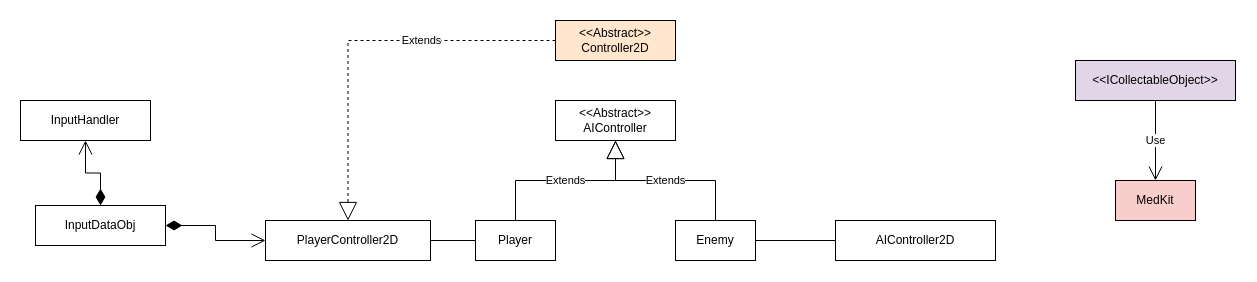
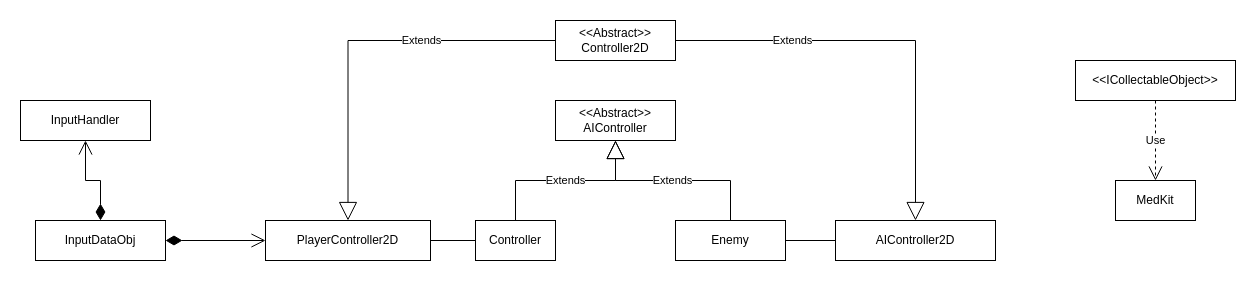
  <mxCell id="0" />
  <mxCell id="1" parent="0" />
- <mxCell id="2" value="Player" style="rounded=0;whiteSpace=wrap;html=1;" parent="1" vertex="1"><mxGeometry x="475" y="220" width="80" height="40" as="geometry" /></mxCell>
- <mxCell id="3" value="Enemy" style="rounded=0;whiteSpace=wrap;html=1;" parent="1" vertex="1"><mxGeometry x="675" y="220" width="80" height="40" as="geometry" /></mxCell>
- <mxCell id="4" value="MedKit" style="rounded=0;whiteSpace=wrap;html=1;fillColor=#f8cecc;" parent="1" vertex="1"><mxGeometry x="1115" y="180" width="80" height="40" as="geometry" /></mxCell>
+ <mxCell id="2" value="Controller" style="rounded=0;whiteSpace=wrap;html=1;" parent="1" vertex="1"><mxGeometry x="475" y="220" width="80" height="40" as="geometry" /></mxCell>
+ <mxCell id="3" value="Enemy" style="rounded=0;whiteSpace=wrap;html=1;" parent="1" vertex="1"><mxGeometry x="675" y="220" width="110" height="40" as="geometry" /></mxCell>
+ <mxCell id="4" value="MedKit" style="rounded=0;whiteSpace=wrap;html=1;" parent="1" vertex="1"><mxGeometry x="1115" y="180" width="80" height="40" as="geometry" /></mxCell>
  <mxCell id="5" value="&amp;lt;&amp;lt;Abstract&amp;gt;&amp;gt;&lt;br&gt;AIController" style="rounded=0;whiteSpace=wrap;html=1;" parent="1" vertex="1"><mxGeometry x="555" y="100" width="120" height="40" as="geometry" /></mxCell>
  <mxCell id="6" value="Extends" style="endArrow=block;endSize=16;endFill=0;html=1;rounded=0;edgeStyle=orthogonalEdgeStyle;" parent="1" source="2" target="5" edge="1"><mxGeometry width="160" relative="1" as="geometry"><mxPoint x="645" y="420" as="sourcePoint" /><mxPoint x="805" y="420" as="targetPoint" /></mxGeometry></mxCell>
  <mxCell id="7" value="Extends" style="endArrow=block;endSize=16;endFill=0;html=1;rounded=0;edgeStyle=orthogonalEdgeStyle;" parent="1" source="3" target="5" edge="1"><mxGeometry width="160" relative="1" as="geometry"><mxPoint x="565" y="230" as="sourcePoint" /><mxPoint x="625" y="150" as="targetPoint" /></mxGeometry></mxCell>
- <mxCell id="8" value="&amp;lt;&amp;lt;ICollectableObject&amp;gt;&amp;gt;" style="rounded=0;whiteSpace=wrap;html=1;fillColor=#e1d5e7;" parent="1" vertex="1"><mxGeometry x="1075" y="60" width="160" height="40" as="geometry" /></mxCell>
- <mxCell id="9" value="Use" style="endArrow=open;endSize=12;dashed=0;html=1;rounded=0;edgeStyle=orthogonalEdgeStyle;" parent="1" source="8" target="4" edge="1"><mxGeometry width="160" relative="1" as="geometry"><mxPoint x="1035" y="280" as="sourcePoint" /><mxPoint x="1195" y="280" as="targetPoint" /></mxGeometry></mxCell>
+ <mxCell id="8" value="&amp;lt;&amp;lt;ICollectableObject&amp;gt;&amp;gt;" style="rounded=0;whiteSpace=wrap;html=1;" parent="1" vertex="1"><mxGeometry x="1075" y="60" width="160" height="40" as="geometry" /></mxCell>
+ <mxCell id="9" value="Use" style="endArrow=open;endSize=12;dashed=1;html=1;rounded=0;edgeStyle=orthogonalEdgeStyle;" parent="1" source="8" target="4" edge="1"><mxGeometry width="160" relative="1" as="geometry"><mxPoint x="1035" y="280" as="sourcePoint" /><mxPoint x="1195" y="280" as="targetPoint" /></mxGeometry></mxCell>
  <mxCell id="10" value="PlayerController2D" style="rounded=0;whiteSpace=wrap;html=1;" parent="1" vertex="1"><mxGeometry x="265" y="220" width="165" height="40" as="geometry" /></mxCell>
  <mxCell id="11" value="" style="endArrow=none;html=1;edgeStyle=orthogonalEdgeStyle;rounded=0;exitX=0;exitY=0.5;exitDx=0;exitDy=0;entryX=1;entryY=0.5;entryDx=0;entryDy=0;" parent="1" source="2" target="10" edge="1"><mxGeometry relative="1" as="geometry"><mxPoint x="355" y="440" as="sourcePoint" /><mxPoint x="515" y="440" as="targetPoint" /></mxGeometry></mxCell>
  <mxCell id="12" value="AIController2D" style="rounded=0;whiteSpace=wrap;html=1;" parent="1" vertex="1"><mxGeometry x="835" y="220" width="160" height="40" as="geometry" /></mxCell>
  <mxCell id="13" value="" style="endArrow=none;html=1;edgeStyle=orthogonalEdgeStyle;rounded=0;entryX=0;entryY=0.5;entryDx=0;entryDy=0;exitX=1;exitY=0.5;exitDx=0;exitDy=0;" parent="1" source="3" target="12" edge="1"><mxGeometry relative="1" as="geometry"><mxPoint x="805" y="180" as="sourcePoint" /><mxPoint x="765" y="320" as="targetPoint" /></mxGeometry></mxCell>
  <mxCell id="14" value="InputHandler" style="rounded=0;whiteSpace=wrap;html=1;" parent="1" vertex="1"><mxGeometry x="20" y="100" width="130" height="40" as="geometry" /></mxCell>
- <mxCell id="15" value="InputDataObj" style="rounded=0;whiteSpace=wrap;html=1;" parent="1" vertex="1"><mxGeometry x="35" y="205" width="130" height="40" as="geometry" /></mxCell>
+ <mxCell id="15" value="InputDataObj" style="rounded=0;whiteSpace=wrap;html=1;" parent="1" vertex="1"><mxGeometry x="35" y="220" width="130" height="40" as="geometry" /></mxCell>
  <mxCell id="16" value="" style="endArrow=open;html=1;endSize=12;startArrow=diamondThin;startSize=14;startFill=1;edgeStyle=orthogonalEdgeStyle;align=left;verticalAlign=bottom;rounded=0;" parent="1" source="15" target="10" edge="1"><mxGeometry x="-1" y="3" relative="1" as="geometry"><mxPoint x="135" y="340" as="sourcePoint" /><mxPoint x="295" y="340" as="targetPoint" /></mxGeometry></mxCell>
  <mxCell id="17" value="" style="endArrow=open;html=1;endSize=12;startArrow=diamondThin;startSize=14;startFill=1;edgeStyle=orthogonalEdgeStyle;align=left;verticalAlign=bottom;rounded=0;" parent="1" source="15" target="14" edge="1"><mxGeometry x="-1" y="3" relative="1" as="geometry"><mxPoint x="135" y="250" as="sourcePoint" /><mxPoint x="275" y="250" as="targetPoint" /></mxGeometry></mxCell>
- <mxCell id="18" value="&amp;lt;&amp;lt;Abstract&amp;gt;&amp;gt;&lt;br&gt;Controller2D" style="rounded=0;whiteSpace=wrap;html=1;fillColor=#ffe6cc;" parent="1" vertex="1"><mxGeometry x="555" y="20" width="120" height="40" as="geometry" /></mxCell>
- <mxCell id="20" value="Extends" style="endArrow=block;endSize=16;endFill=0;html=1;rounded=0;edgeStyle=orthogonalEdgeStyle;dashed=1;" parent="1" source="18" target="10" edge="1"><mxGeometry x="-0.309" width="160" relative="1" as="geometry"><mxPoint x="690" y="540" as="sourcePoint" /><mxPoint x="910" y="270" as="targetPoint" /><mxPoint as="offset" /></mxGeometry></mxCell>
+ <mxCell id="18" value="&amp;lt;&amp;lt;Abstract&amp;gt;&amp;gt;&lt;br&gt;Controller2D" style="rounded=0;whiteSpace=wrap;html=1;" parent="1" vertex="1"><mxGeometry x="555" y="20" width="120" height="40" as="geometry" /></mxCell>
+ <mxCell id="19" value="Extends" style="endArrow=block;endSize=16;endFill=0;html=1;rounded=0;edgeStyle=orthogonalEdgeStyle;" parent="1" source="18" target="12" edge="1"><mxGeometry x="-0.443" width="160" relative="1" as="geometry"><mxPoint x="725" y="230" as="sourcePoint" /><mxPoint x="625" y="150" as="targetPoint" /><mxPoint as="offset" /></mxGeometry></mxCell>
+ <mxCell id="20" value="Extends" style="endArrow=block;endSize=16;endFill=0;html=1;rounded=0;edgeStyle=orthogonalEdgeStyle;" parent="1" source="18" target="10" edge="1"><mxGeometry x="-0.309" width="160" relative="1" as="geometry"><mxPoint x="690" y="540" as="sourcePoint" /><mxPoint x="910" y="270" as="targetPoint" /><mxPoint as="offset" /></mxGeometry></mxCell>
